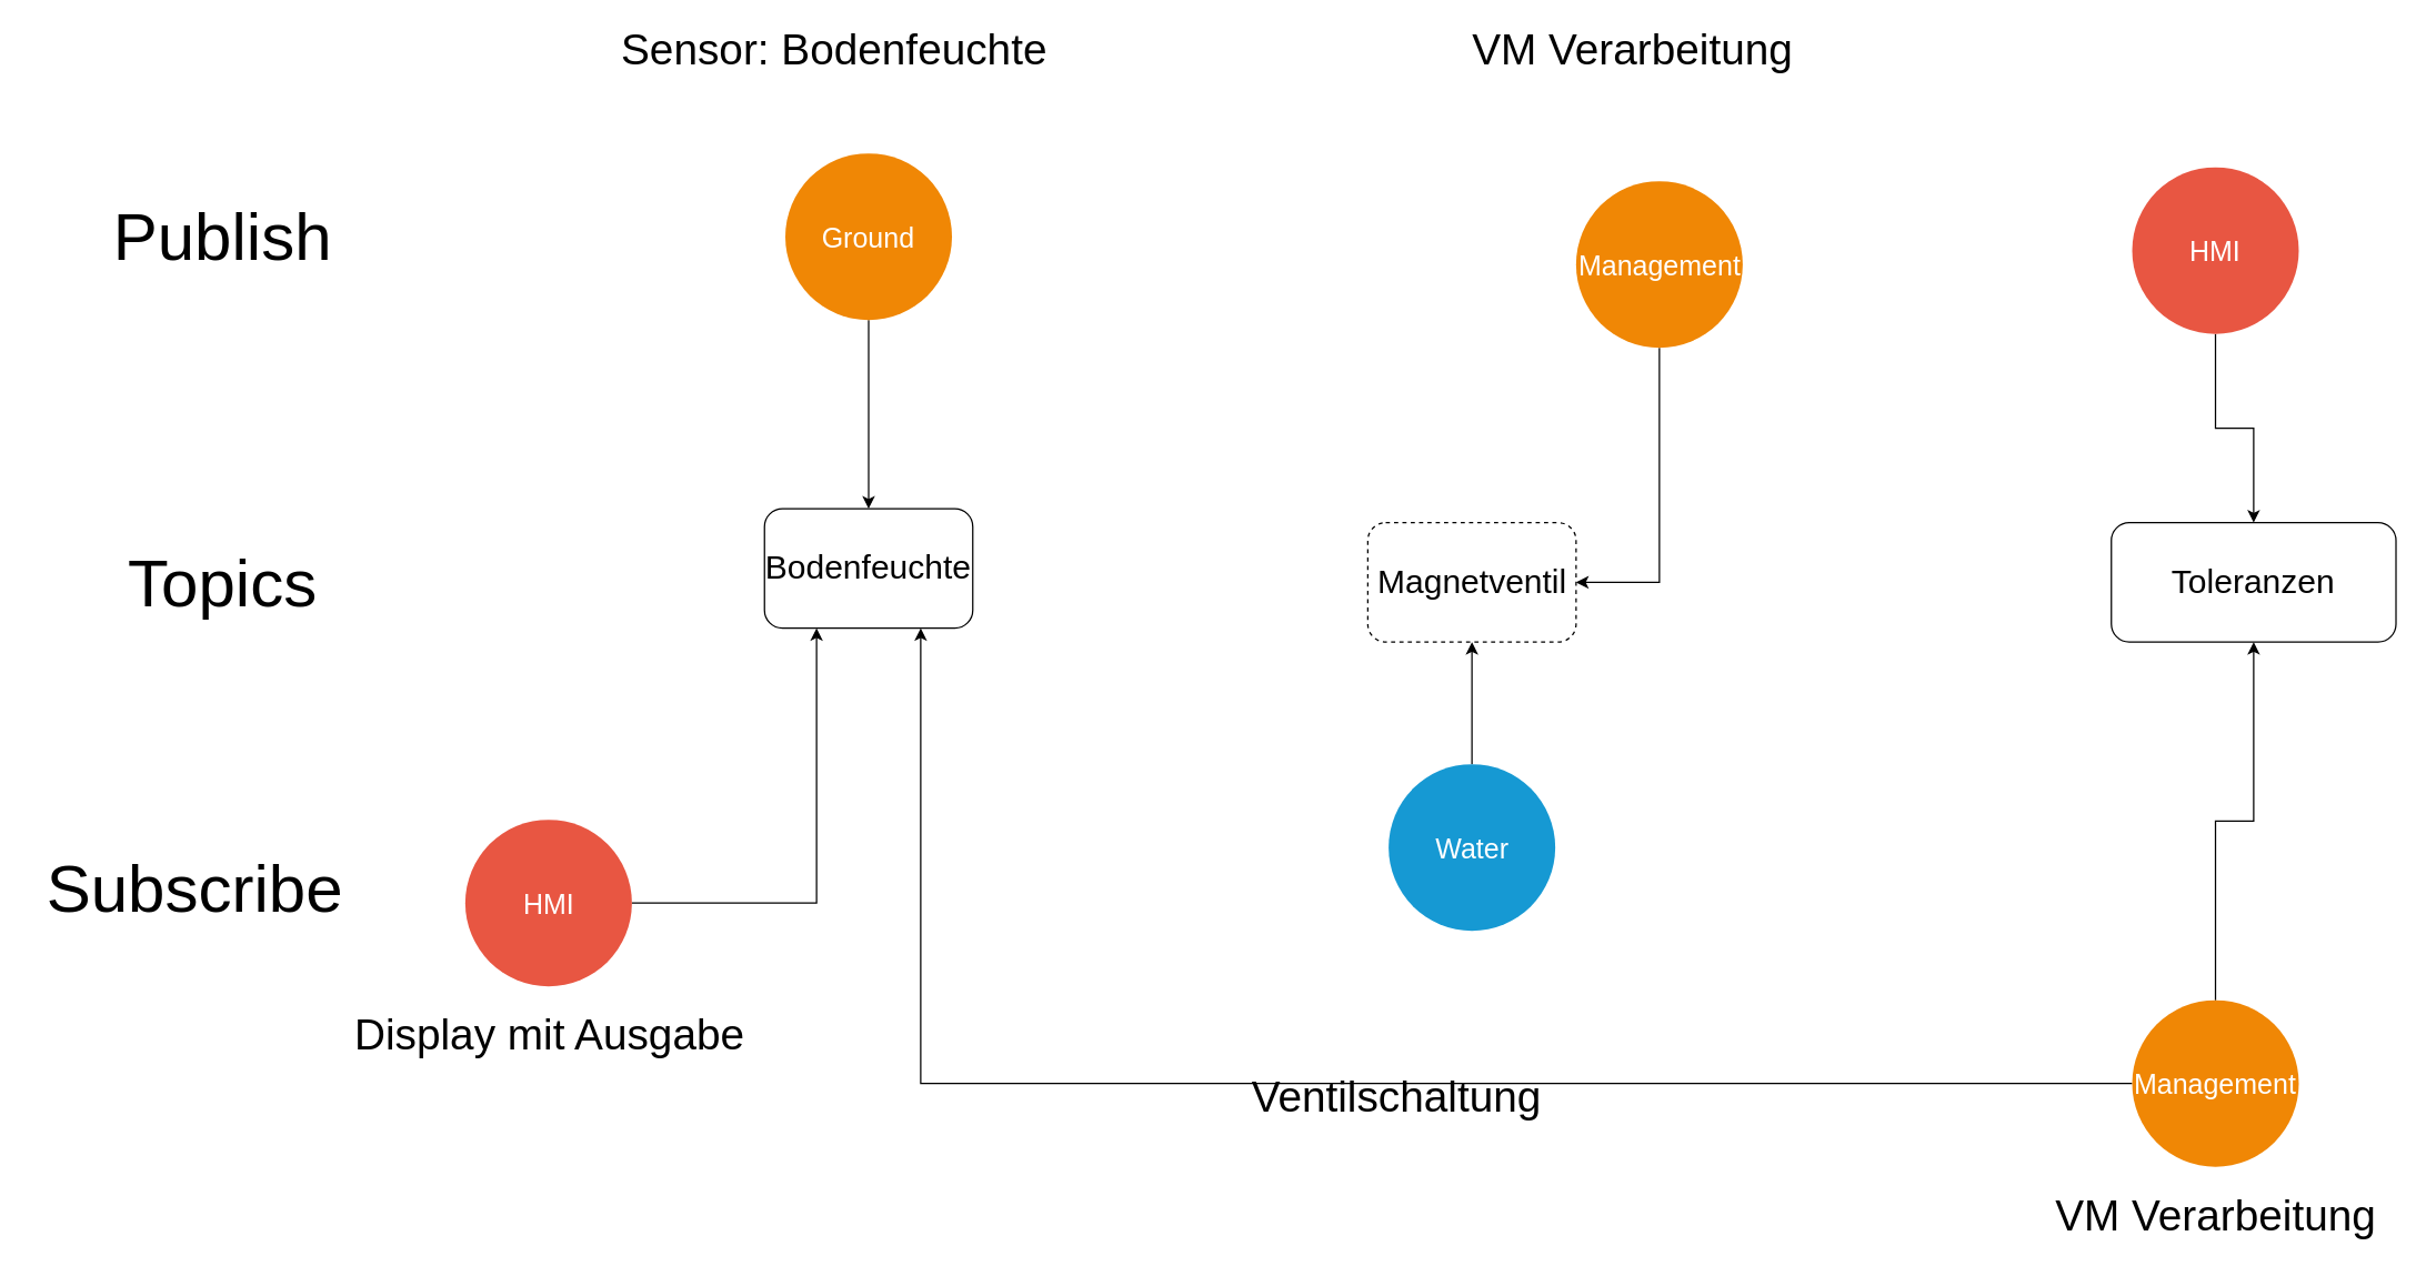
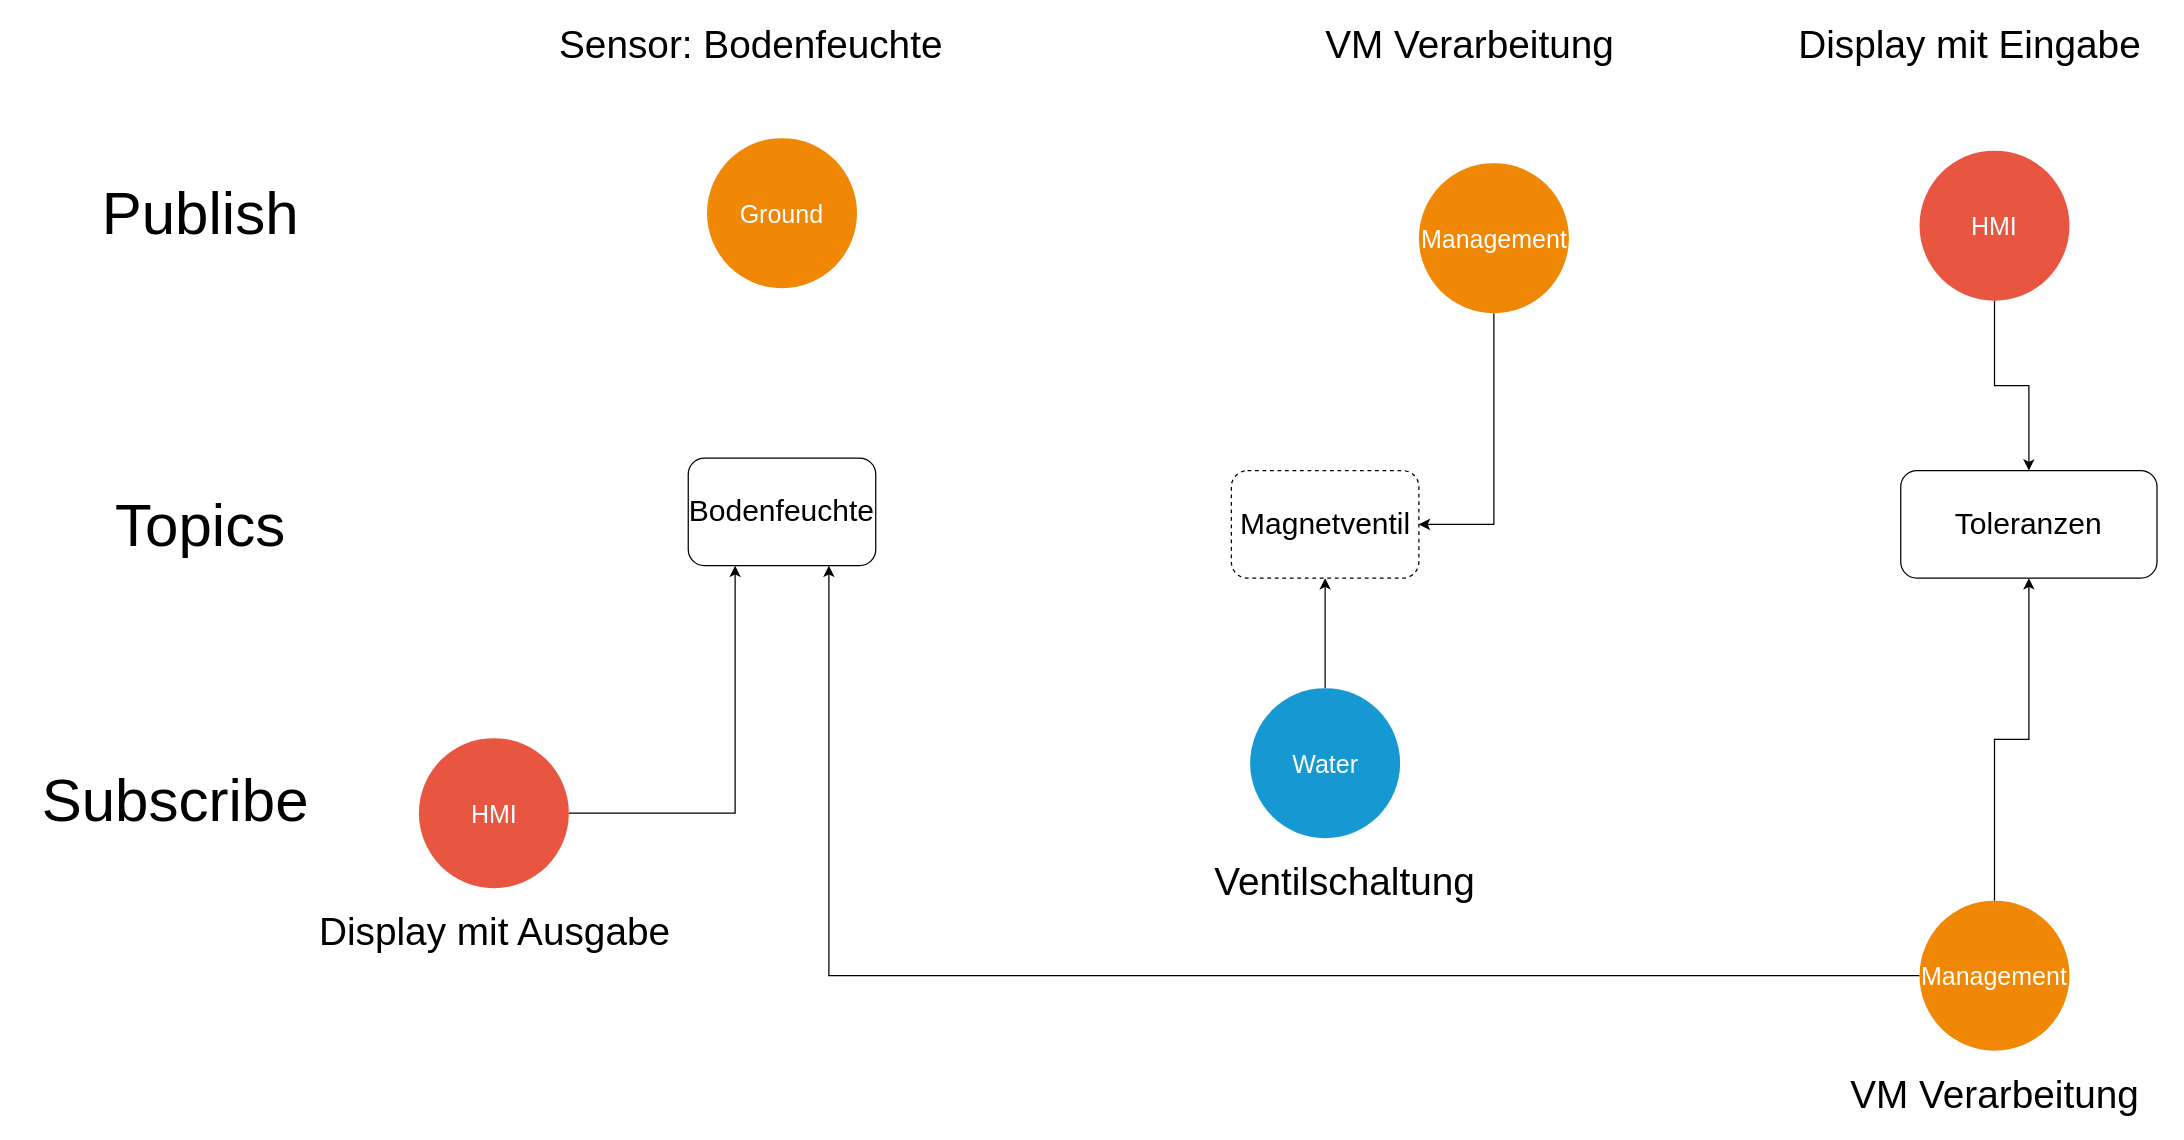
  <mxCell id="0" />
  <mxCell id="1" parent="0" />
- <mxCell id="2" style="edgeStyle=orthogonalEdgeStyle;rounded=0;orthogonalLoop=1;jettySize=auto;html=1;entryX=0.5;entryY=0;entryDx=0;entryDy=0;" parent="1" source="3" target="13" edge="1"><mxGeometry relative="1" as="geometry" /></mxCell>
  <mxCell id="3" value="Ground&lt;br&gt;" style="ellipse;whiteSpace=wrap;html=1;shadow=0;fontFamily=Helvetica;fontSize=20;fontColor=#FFFFFF;align=center;strokeWidth=3;fillColor=#F08705;strokeColor=none;gradientColor=none;" parent="1" vertex="1"><mxGeometry x="565" y="110" width="120" height="120" as="geometry" /></mxCell>
  <mxCell id="4" style="edgeStyle=orthogonalEdgeStyle;rounded=0;orthogonalLoop=1;jettySize=auto;html=1;entryX=1;entryY=0.5;entryDx=0;entryDy=0;" parent="1" source="5" target="18" edge="1"><mxGeometry relative="1" as="geometry" /></mxCell>
  <mxCell id="5" value="Management" style="ellipse;whiteSpace=wrap;html=1;shadow=0;fontFamily=Helvetica;fontSize=20;fontColor=#FFFFFF;align=center;strokeWidth=3;fillColor=#F08705;strokeColor=none;" parent="1" vertex="1"><mxGeometry x="1134.5" y="130" width="120" height="120" as="geometry" /></mxCell>
  <mxCell id="6" style="edgeStyle=orthogonalEdgeStyle;rounded=0;orthogonalLoop=1;jettySize=auto;html=1;exitX=0.5;exitY=1;exitDx=0;exitDy=0;entryX=0.5;entryY=0;entryDx=0;entryDy=0;" parent="1" source="7" target="17" edge="1"><mxGeometry relative="1" as="geometry" /></mxCell>
  <mxCell id="7" value="HMI" style="ellipse;whiteSpace=wrap;html=1;shadow=0;fontFamily=Helvetica;fontSize=20;fontColor=#FFFFFF;align=center;strokeWidth=3;fillColor=#E85642;strokeColor=none;" parent="1" vertex="1"><mxGeometry x="1535" y="120" width="120" height="120" as="geometry" /></mxCell>
  <mxCell id="8" style="edgeStyle=orthogonalEdgeStyle;rounded=0;orthogonalLoop=1;jettySize=auto;html=1;exitX=0.5;exitY=0;exitDx=0;exitDy=0;" parent="1" source="10" target="17" edge="1"><mxGeometry relative="1" as="geometry" /></mxCell>
  <mxCell id="9" style="edgeStyle=orthogonalEdgeStyle;rounded=0;orthogonalLoop=1;jettySize=auto;html=1;exitX=0;exitY=0.5;exitDx=0;exitDy=0;entryX=0.75;entryY=1;entryDx=0;entryDy=0;" edge="1" parent="1" source="10" target="13"><mxGeometry relative="1" as="geometry" /></mxCell>
  <mxCell id="10" value="Management" style="ellipse;whiteSpace=wrap;html=1;shadow=0;fontFamily=Helvetica;fontSize=20;fontColor=#FFFFFF;align=center;strokeWidth=3;fillColor=#F08705;strokeColor=none;" parent="1" vertex="1"><mxGeometry x="1535" y="720" width="120" height="120" as="geometry" /></mxCell>
  <mxCell id="11" style="edgeStyle=orthogonalEdgeStyle;rounded=0;orthogonalLoop=1;jettySize=auto;html=1;entryX=0.25;entryY=1;entryDx=0;entryDy=0;" parent="1" source="12" target="13" edge="1"><mxGeometry relative="1" as="geometry" /></mxCell>
  <mxCell id="12" value="HMI" style="ellipse;whiteSpace=wrap;html=1;shadow=0;fontFamily=Helvetica;fontSize=20;fontColor=#FFFFFF;align=center;strokeWidth=3;fillColor=#E85642;strokeColor=none;" parent="1" vertex="1"><mxGeometry x="334.5" y="590" width="120" height="120" as="geometry" /></mxCell>
  <mxCell id="13" value="&lt;font style=&quot;font-size: 24px&quot;&gt;Bodenfeuchte&lt;/font&gt;" style="rounded=1;whiteSpace=wrap;html=1;" parent="1" vertex="1"><mxGeometry x="550" y="366" width="150" height="86" as="geometry" /></mxCell>
  <mxCell id="14" value="&lt;font style=&quot;font-size: 48px&quot;&gt;Topics&lt;/font&gt;" style="text;html=1;strokeColor=none;fillColor=none;align=center;verticalAlign=middle;whiteSpace=wrap;rounded=0;" parent="1" vertex="1"><mxGeometry x="40" y="380" width="240" height="80" as="geometry" /></mxCell>
  <mxCell id="15" value="&lt;font style=&quot;font-size: 48px&quot;&gt;Subscribe&lt;/font&gt;" style="text;html=1;strokeColor=none;fillColor=none;align=center;verticalAlign=middle;whiteSpace=wrap;rounded=0;" parent="1" vertex="1"><mxGeometry x="20" y="600" width="240" height="80" as="geometry" /></mxCell>
  <mxCell id="16" value="&lt;font style=&quot;font-size: 48px&quot;&gt;Publish&lt;/font&gt;" style="text;html=1;strokeColor=none;fillColor=none;align=center;verticalAlign=middle;whiteSpace=wrap;rounded=0;" parent="1" vertex="1"><mxGeometry x="40" y="130" width="240" height="80" as="geometry" /></mxCell>
  <mxCell id="17" value="&lt;span style=&quot;font-size: 24px&quot;&gt;Toleranzen&lt;/span&gt;" style="rounded=1;whiteSpace=wrap;html=1;" parent="1" vertex="1"><mxGeometry x="1520" y="376" width="205" height="86" as="geometry" /></mxCell>
  <mxCell id="18" value="&lt;font style=&quot;font-size: 24px&quot;&gt;Magnetventil&lt;/font&gt;" style="rounded=1;whiteSpace=wrap;html=1;dashed=1;" parent="1" vertex="1"><mxGeometry x="984.5" y="376" width="150" height="86" as="geometry" /></mxCell>
  <mxCell id="19" value="&lt;font style=&quot;font-size: 31px&quot;&gt;Sensor: Bodenfeuchte&lt;/font&gt;" style="text;html=1;align=center;verticalAlign=middle;resizable=0;points=[];autosize=1;strokeColor=none;fillColor=none;" parent="1" vertex="1"><mxGeometry x="440" y="20" width="320" height="30" as="geometry" /></mxCell>
+ <mxCell id="20" value="&lt;font style=&quot;font-size: 31px&quot;&gt;Display mit Eingabe&lt;/font&gt;" style="text;html=1;align=center;verticalAlign=middle;resizable=0;points=[];autosize=1;strokeColor=none;fillColor=none;" parent="1" vertex="1"><mxGeometry x="1430" y="20" width="290" height="30" as="geometry" /></mxCell>
  <mxCell id="21" value="&lt;font style=&quot;font-size: 31px&quot;&gt;VM Verarbeitung&lt;/font&gt;" style="text;html=1;align=center;verticalAlign=middle;resizable=0;points=[];autosize=1;strokeColor=none;fillColor=none;" parent="1" vertex="1"><mxGeometry x="1050" y="20" width="250" height="30" as="geometry" /></mxCell>
  <mxCell id="22" value="&lt;font style=&quot;font-size: 31px&quot;&gt;Display mit Ausgabe&lt;/font&gt;" style="text;html=1;align=center;verticalAlign=middle;resizable=0;points=[];autosize=1;strokeColor=none;fillColor=none;" parent="1" vertex="1"><mxGeometry x="244.5" y="730" width="300" height="30" as="geometry" /></mxCell>
  <mxCell id="23" value="&lt;font style=&quot;font-size: 31px&quot;&gt;VM Verarbeitung&lt;/font&gt;" style="text;html=1;align=center;verticalAlign=middle;resizable=0;points=[];autosize=1;strokeColor=none;fillColor=none;" parent="1" vertex="1"><mxGeometry x="1470" y="860" width="250" height="30" as="geometry" /></mxCell>
  <mxCell id="24" style="edgeStyle=orthogonalEdgeStyle;rounded=0;orthogonalLoop=1;jettySize=auto;html=1;exitX=0.5;exitY=0;exitDx=0;exitDy=0;" edge="1" parent="1" source="25" target="18"><mxGeometry relative="1" as="geometry" /></mxCell>
  <mxCell id="25" value="Water" style="ellipse;whiteSpace=wrap;html=1;shadow=0;fontFamily=Helvetica;fontSize=20;fontColor=#FFFFFF;align=center;strokeWidth=3;fillColor=#1699D3;strokeColor=none;" vertex="1" parent="1"><mxGeometry x="999.5" y="550" width="120" height="120" as="geometry" /></mxCell>
- <mxCell id="26" value="&lt;font style=&quot;font-size: 31px&quot;&gt;Ventilschaltung&lt;/font&gt;" style="text;html=1;align=center;verticalAlign=middle;resizable=0;points=[];autosize=1;strokeColor=none;fillColor=none;" vertex="1" parent="1"><mxGeometry x="895" y="775" width="220" height="30" as="geometry" /></mxCell>
+ <mxCell id="26" value="&lt;font style=&quot;font-size: 31px&quot;&gt;Ventilschaltung&lt;/font&gt;" style="text;html=1;align=center;verticalAlign=middle;resizable=0;points=[];autosize=1;strokeColor=none;fillColor=none;" vertex="1" parent="1"><mxGeometry x="965" y="690" width="220" height="30" as="geometry" /></mxCell>
